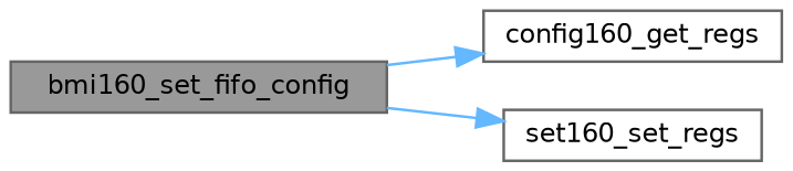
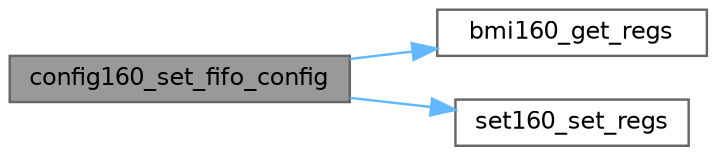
  digraph {
    rankdir=LR
    node [color=grey40 fillcolor=white fontname=Helvetica fontsize=10 shape=box style=filled]
    edge [color=steelblue1 fontname=Helvetica fontsize=10 labelfontname=Helvetica labelfontsize=10 style=solid]
-   n1 [color=gray40 fillcolor=grey60 fontcolor=black height=0.2 label=bmi160_set_fifo_config width=0.4]
-   n2 [height=0.2 label=config160_get_regs width=0.4]
+   n1 [color=gray40 fillcolor=grey60 fontcolor=black height=0.2 label=config160_set_fifo_config width=0.4]
+   n2 [height=0.2 label=bmi160_get_regs width=0.4]
    n3 [height=0.2 label=set160_set_regs width=0.4]
    n1 -> n2
    n1 -> n3
  }
